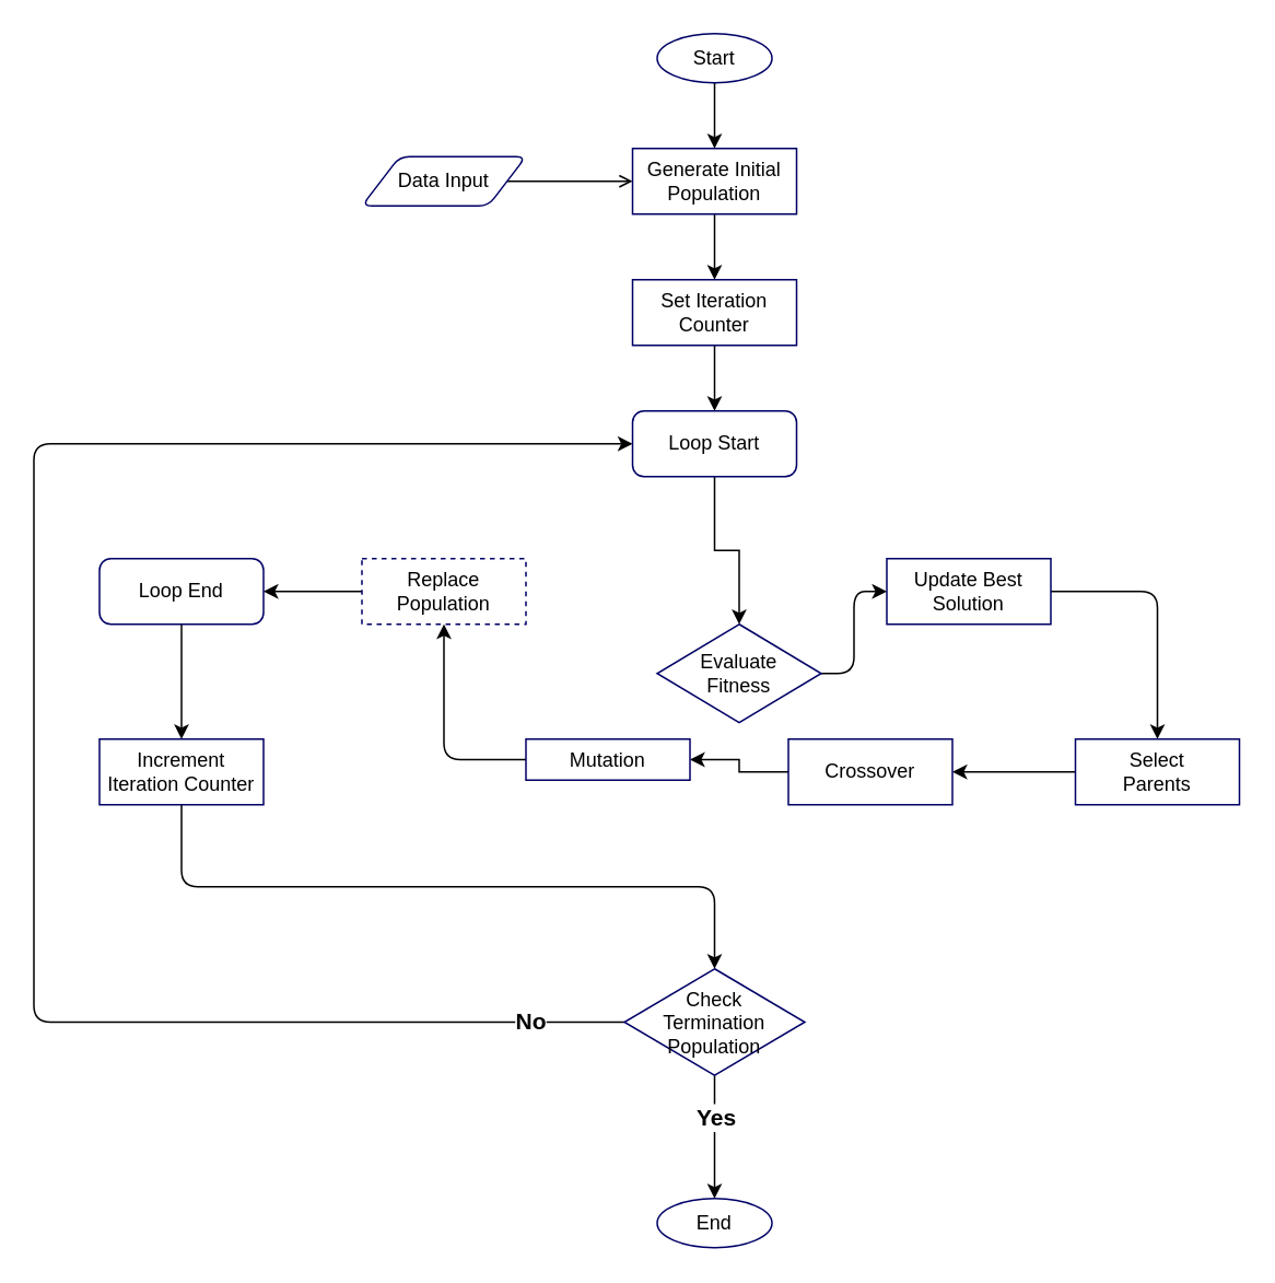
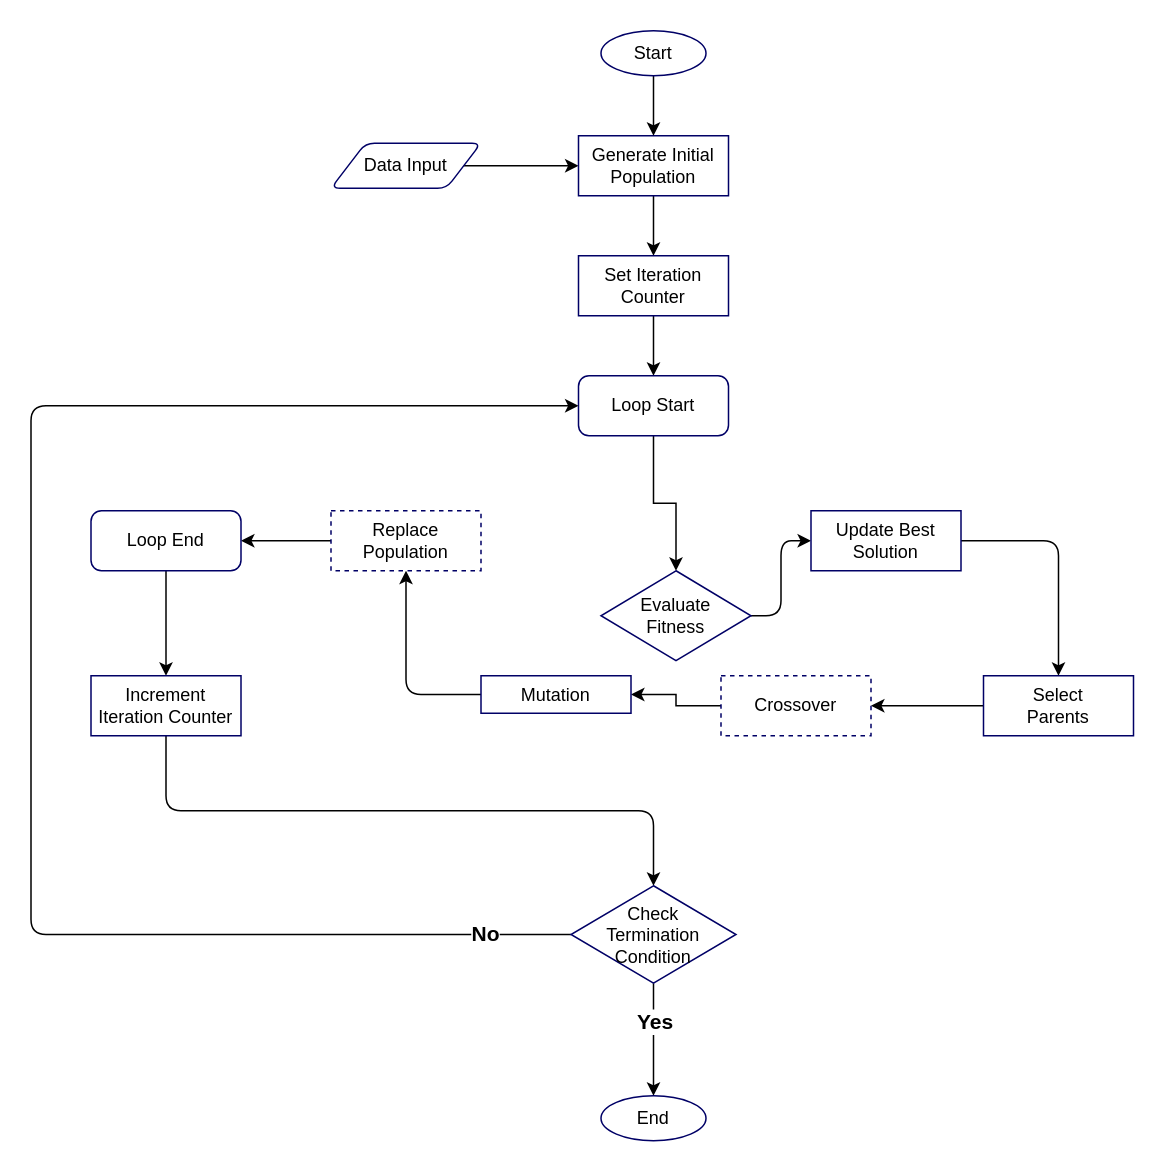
  <mxCell id="0" />
  <mxCell id="1" parent="0" />
- <mxCell id="2" style="rounded=1;orthogonalLoop=1;jettySize=auto;html=1;entryX=0;entryY=0.5;entryDx=0;entryDy=0;exitX=1;exitY=0.5;exitDx=0;exitDy=0;endArrow=open;" edge="1" parent="1" source="3" target="5"><mxGeometry relative="1" as="geometry"><mxPoint x="258.5" y="191" as="sourcePoint" /><mxPoint x="385" y="151" as="targetPoint" /></mxGeometry></mxCell>
+ <mxCell id="2" style="rounded=1;orthogonalLoop=1;jettySize=auto;html=1;entryX=0;entryY=0.5;entryDx=0;entryDy=0;exitX=1;exitY=0.5;exitDx=0;exitDy=0;" edge="1" parent="1" source="3" target="5"><mxGeometry relative="1" as="geometry"><mxPoint x="258.5" y="191" as="sourcePoint" /><mxPoint x="385" y="151" as="targetPoint" /></mxGeometry></mxCell>
  <mxCell id="3" value="Data Input" style="shape=parallelogram;html=1;strokeWidth=1;perimeter=parallelogramPerimeter;whiteSpace=wrap;rounded=1;arcSize=12;size=0.23;strokeColor=#000066;" vertex="1" parent="1"><mxGeometry x="220" y="95" width="100" height="30" as="geometry" /></mxCell>
  <mxCell id="4" style="edgeStyle=orthogonalEdgeStyle;rounded=0;orthogonalLoop=1;jettySize=auto;html=1;entryX=0.5;entryY=0;entryDx=0;entryDy=0;" edge="1" parent="1" source="5" target="7"><mxGeometry relative="1" as="geometry" /></mxCell>
  <mxCell id="5" value="Generate Initial Population" style="rounded=0;whiteSpace=wrap;html=1;absoluteArcSize=1;arcSize=14;strokeWidth=1;strokeColor=#000066;" vertex="1" parent="1"><mxGeometry x="385" y="90" width="100" height="40" as="geometry" /></mxCell>
  <mxCell id="6" style="edgeStyle=orthogonalEdgeStyle;rounded=0;orthogonalLoop=1;jettySize=auto;html=1;entryX=0.5;entryY=0;entryDx=0;entryDy=0;" edge="1" parent="1" source="7" target="13"><mxGeometry relative="1" as="geometry" /></mxCell>
  <mxCell id="7" value="Set Iteration Counter" style="rounded=0;whiteSpace=wrap;html=1;absoluteArcSize=1;arcSize=14;strokeWidth=1;strokeColor=#000066;" vertex="1" parent="1"><mxGeometry x="385" y="170" width="100" height="40" as="geometry" /></mxCell>
  <mxCell id="8" style="edgeStyle=orthogonalEdgeStyle;rounded=1;orthogonalLoop=1;jettySize=auto;html=1;entryX=0;entryY=0.5;entryDx=0;entryDy=0;exitX=1;exitY=0.5;exitDx=0;exitDy=0;exitPerimeter=0;" edge="1" parent="1" source="34" target="15"><mxGeometry relative="1" as="geometry" /></mxCell>
  <mxCell id="9" style="edgeStyle=orthogonalEdgeStyle;rounded=0;orthogonalLoop=1;jettySize=auto;html=1;entryX=0.5;entryY=0;entryDx=0;entryDy=0;" edge="1" parent="1" source="10" target="5"><mxGeometry relative="1" as="geometry" /></mxCell>
  <mxCell id="10" value="Start" style="strokeWidth=1;html=1;shape=mxgraph.flowchart.start_1;whiteSpace=wrap;strokeColor=#000066;" vertex="1" parent="1"><mxGeometry x="400" y="20" width="70" height="30" as="geometry" /></mxCell>
  <mxCell id="11" style="edgeStyle=orthogonalEdgeStyle;rounded=0;orthogonalLoop=1;jettySize=auto;html=1;exitX=0.5;exitY=1;exitDx=0;exitDy=0;exitPerimeter=0;" edge="1" parent="1" source="10" target="10"><mxGeometry relative="1" as="geometry" /></mxCell>
  <mxCell id="12" style="edgeStyle=orthogonalEdgeStyle;rounded=0;orthogonalLoop=1;jettySize=auto;html=1;entryX=0.5;entryY=0;entryDx=0;entryDy=0;entryPerimeter=0;exitX=0.5;exitY=1;exitDx=0;exitDy=0;" edge="1" parent="1" source="13" target="34"><mxGeometry relative="1" as="geometry" /></mxCell>
  <mxCell id="13" value="Loop Start" style="rounded=1;whiteSpace=wrap;html=1;absoluteArcSize=1;arcSize=14;strokeWidth=1;strokeColor=#000066;" vertex="1" parent="1"><mxGeometry x="385" y="250" width="100" height="40" as="geometry" /></mxCell>
  <mxCell id="14" style="edgeStyle=orthogonalEdgeStyle;rounded=1;orthogonalLoop=1;jettySize=auto;html=1;entryX=0.5;entryY=0;entryDx=0;entryDy=0;exitX=1;exitY=0.5;exitDx=0;exitDy=0;" edge="1" parent="1" source="15" target="17"><mxGeometry relative="1" as="geometry" /></mxCell>
  <mxCell id="15" value="Update Best Solution" style="rounded=0;whiteSpace=wrap;html=1;absoluteArcSize=1;arcSize=14;strokeWidth=1;strokeColor=#000066;" vertex="1" parent="1"><mxGeometry x="540" y="340" width="100" height="40" as="geometry" /></mxCell>
  <mxCell id="16" style="edgeStyle=orthogonalEdgeStyle;rounded=0;orthogonalLoop=1;jettySize=auto;html=1;entryX=1;entryY=0.5;entryDx=0;entryDy=0;" edge="1" parent="1" source="17" target="19"><mxGeometry relative="1" as="geometry" /></mxCell>
  <mxCell id="17" value="Select &lt;br&gt;Parents" style="rounded=0;whiteSpace=wrap;html=1;absoluteArcSize=1;arcSize=14;strokeWidth=1;strokeColor=#000066;" vertex="1" parent="1"><mxGeometry x="655" y="450" width="100" height="40" as="geometry" /></mxCell>
  <mxCell id="18" style="edgeStyle=orthogonalEdgeStyle;rounded=0;orthogonalLoop=1;jettySize=auto;html=1;entryX=1;entryY=0.5;entryDx=0;entryDy=0;" edge="1" parent="1" source="19" target="21"><mxGeometry relative="1" as="geometry" /></mxCell>
- <mxCell id="19" value="Crossover" style="rounded=0;whiteSpace=wrap;html=1;absoluteArcSize=1;arcSize=14;strokeWidth=1;strokeColor=#000066;" vertex="1" parent="1"><mxGeometry x="480" y="450" width="100" height="40" as="geometry" /></mxCell>
+ <mxCell id="19" value="Crossover" style="rounded=0;whiteSpace=wrap;html=1;absoluteArcSize=1;arcSize=14;strokeWidth=1;strokeColor=#000066;dashed=1;" vertex="1" parent="1"><mxGeometry x="480" y="450" width="100" height="40" as="geometry" /></mxCell>
  <mxCell id="20" style="edgeStyle=orthogonalEdgeStyle;rounded=1;orthogonalLoop=1;jettySize=auto;html=1;exitX=0;exitY=0.5;exitDx=0;exitDy=0;" edge="1" parent="1" source="21" target="23"><mxGeometry relative="1" as="geometry" /></mxCell>
  <mxCell id="21" value="Mutation" style="rounded=0;whiteSpace=wrap;html=1;absoluteArcSize=1;arcSize=14;strokeWidth=1;strokeColor=#000066;" vertex="1" parent="1"><mxGeometry x="320" y="450" width="100" height="25" as="geometry" /></mxCell>
  <mxCell id="22" style="edgeStyle=orthogonalEdgeStyle;rounded=0;orthogonalLoop=1;jettySize=auto;html=1;entryX=1;entryY=0.5;entryDx=0;entryDy=0;exitX=0;exitY=0.5;exitDx=0;exitDy=0;" edge="1" parent="1" source="23" target="25"><mxGeometry relative="1" as="geometry"><mxPoint x="280" y="550" as="sourcePoint" /><mxPoint x="-115" y="550" as="targetPoint" /><Array as="points"><mxPoint x="210" y="360" /><mxPoint x="210" y="360" /></Array></mxGeometry></mxCell>
  <mxCell id="23" value="Replace Population" style="rounded=0;whiteSpace=wrap;html=1;absoluteArcSize=1;arcSize=14;strokeWidth=1;strokeColor=#000066;dashed=1;" vertex="1" parent="1"><mxGeometry x="220" y="340" width="100" height="40" as="geometry" /></mxCell>
  <mxCell id="24" style="edgeStyle=orthogonalEdgeStyle;rounded=0;orthogonalLoop=1;jettySize=auto;html=1;entryX=0.5;entryY=0;entryDx=0;entryDy=0;exitX=0.5;exitY=1;exitDx=0;exitDy=0;" edge="1" parent="1" source="25" target="27"><mxGeometry relative="1" as="geometry"><mxPoint x="280" y="540" as="sourcePoint" /></mxGeometry></mxCell>
  <mxCell id="25" value="Loop End" style="rounded=1;whiteSpace=wrap;html=1;absoluteArcSize=1;arcSize=14;strokeWidth=1;strokeColor=#000066;" vertex="1" parent="1"><mxGeometry x="60" y="340" width="100" height="40" as="geometry" /></mxCell>
  <mxCell id="26" style="edgeStyle=orthogonalEdgeStyle;rounded=1;orthogonalLoop=1;jettySize=auto;html=1;entryX=0.5;entryY=0;entryDx=0;entryDy=0;entryPerimeter=0;exitX=0.5;exitY=1;exitDx=0;exitDy=0;" edge="1" parent="1" source="27" target="32"><mxGeometry relative="1" as="geometry"><mxPoint x="135" y="370" as="sourcePoint" /><Array as="points"><mxPoint x="110" y="540" /><mxPoint x="435" y="540" /></Array></mxGeometry></mxCell>
  <mxCell id="27" value="Increment Iteration Counter" style="rounded=0;whiteSpace=wrap;html=1;absoluteArcSize=1;arcSize=14;strokeWidth=1;strokeColor=#000066;" vertex="1" parent="1"><mxGeometry x="60" y="450" width="100" height="40" as="geometry" /></mxCell>
  <mxCell id="28" style="edgeStyle=orthogonalEdgeStyle;rounded=1;orthogonalLoop=1;jettySize=auto;html=1;entryX=0;entryY=0.5;entryDx=0;entryDy=0;exitX=0;exitY=0.5;exitDx=0;exitDy=0;exitPerimeter=0;" edge="1" parent="1" source="32" target="13"><mxGeometry relative="1" as="geometry"><mxPoint x="400" y="670" as="sourcePoint" /><mxPoint x="0" y="250" as="targetPoint" /><Array as="points"><mxPoint x="20" y="623" /><mxPoint x="20" y="270" /></Array></mxGeometry></mxCell>
  <mxCell id="29" value="&lt;b&gt;&lt;font style=&quot;font-size: 14px;&quot;&gt;No&lt;/font&gt;&lt;/b&gt;" style="edgeLabel;html=1;align=center;verticalAlign=middle;resizable=0;points=[];" vertex="1" connectable="0" parent="28"><mxGeometry x="-0.892" y="-1" relative="1" as="geometry"><mxPoint as="offset" /></mxGeometry></mxCell>
  <mxCell id="30" style="edgeStyle=orthogonalEdgeStyle;rounded=0;orthogonalLoop=1;jettySize=auto;html=1;entryX=0.5;entryY=0;entryDx=0;entryDy=0;entryPerimeter=0;exitX=0.5;exitY=1;exitDx=0;exitDy=0;exitPerimeter=0;" edge="1" parent="1" source="32" target="33"><mxGeometry relative="1" as="geometry"><mxPoint x="115" y="552.5" as="targetPoint" /></mxGeometry></mxCell>
  <mxCell id="31" value="&lt;font style=&quot;font-size: 14px;&quot;&gt;&lt;b&gt;Yes&lt;/b&gt;&lt;/font&gt;" style="edgeLabel;html=1;align=center;verticalAlign=middle;resizable=0;points=[];" vertex="1" connectable="0" parent="30"><mxGeometry x="-0.748" y="1" relative="1" as="geometry"><mxPoint x="-1" y="16" as="offset" /></mxGeometry></mxCell>
- <mxCell id="32" value="Check &lt;br&gt;Termination &lt;br&gt;Population" style="strokeWidth=1;html=1;shape=mxgraph.flowchart.decision;whiteSpace=wrap;strokeColor=#000066;" vertex="1" parent="1"><mxGeometry x="380" y="590" width="110" height="65" as="geometry" /></mxCell>
+ <mxCell id="32" value="Check &lt;br&gt;Termination &lt;br&gt;Condition" style="strokeWidth=1;html=1;shape=mxgraph.flowchart.decision;whiteSpace=wrap;strokeColor=#000066;" vertex="1" parent="1"><mxGeometry x="380" y="590" width="110" height="65" as="geometry" /></mxCell>
  <mxCell id="33" value="End" style="strokeWidth=1;html=1;shape=mxgraph.flowchart.start_1;whiteSpace=wrap;strokeColor=#000066;" vertex="1" parent="1"><mxGeometry x="400" y="730" width="70" height="30" as="geometry" /></mxCell>
  <mxCell id="34" value="Evaluate &lt;br&gt;Fitness" style="strokeWidth=1;html=1;shape=mxgraph.flowchart.decision;whiteSpace=wrap;strokeColor=#000066;" vertex="1" parent="1"><mxGeometry x="400" y="380" width="100" height="60" as="geometry" /></mxCell>
